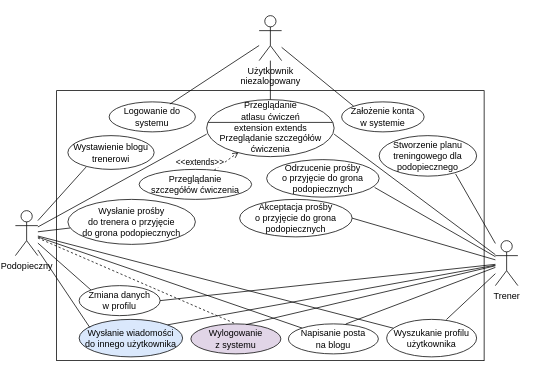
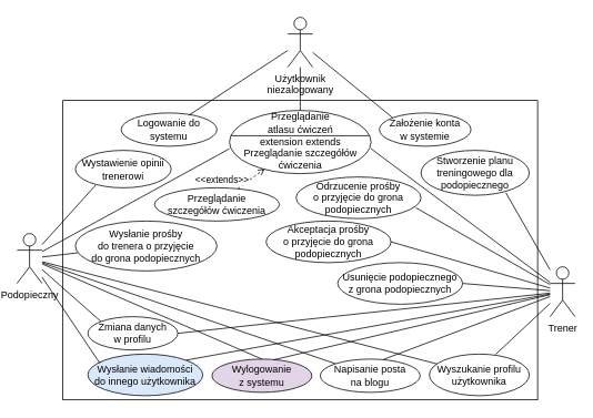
  <mxCell id="0" />
  <mxCell id="1" parent="0" />
  <mxCell id="2" value="" style="rounded=0;whiteSpace=wrap;html=1;" parent="1" vertex="1"><mxGeometry x="75" y="120" width="570" height="360" as="geometry" /></mxCell>
  <mxCell id="3" value="Założenie konta&lt;br&gt;w systemie" style="ellipse;whiteSpace=wrap;html=1;" parent="1" vertex="1"><mxGeometry x="455" y="135" width="110" height="40" as="geometry" /></mxCell>
  <mxCell id="4" value="Logowanie do systemu" style="ellipse;whiteSpace=wrap;html=1;" parent="1" vertex="1"><mxGeometry x="145" y="135" width="115" height="40" as="geometry" /></mxCell>
  <mxCell id="5" style="edgeStyle=none;rounded=0;orthogonalLoop=1;jettySize=auto;html=1;endArrow=open;endFill=0;dashed=1;startArrow=none;startFill=0;entryX=0.25;entryY=1;entryDx=0;entryDy=0;" parent="1" source="7" target="23" edge="1"><mxGeometry relative="1" as="geometry"><mxPoint x="390" y="200" as="targetPoint" /></mxGeometry></mxCell>
  <mxCell id="6" value="&amp;lt;&amp;lt;extends&amp;gt;&amp;gt;" style="edgeLabel;html=1;align=center;verticalAlign=middle;resizable=0;points=[];" parent="5" vertex="1" connectable="0"><mxGeometry x="-0.35" y="1" relative="1" as="geometry"><mxPoint x="-29" y="-2" as="offset" /></mxGeometry></mxCell>
  <mxCell id="7" value="Przeglądanie&lt;br&gt;szczegółów ćwiczenia" style="ellipse;whiteSpace=wrap;html=1;" parent="1" vertex="1"><mxGeometry x="185" y="225" width="150" height="40" as="geometry" /></mxCell>
  <mxCell id="8" value="Stworzenie planu treningowego dla podopiecznego" style="ellipse;whiteSpace=wrap;html=1;" parent="1" vertex="1"><mxGeometry x="505" y="180" width="130" height="54" as="geometry" /></mxCell>
  <mxCell id="9" value="Odrzucenie prośby&lt;br&gt;o przyjęcie do grona podopiecznych" style="ellipse;whiteSpace=wrap;html=1;" parent="1" vertex="1"><mxGeometry x="355" y="212" width="150" height="50" as="geometry" /></mxCell>
  <mxCell id="10" value="Akceptacja prośby&lt;br&gt;o przyjęcie do grona podopiecznych" style="ellipse;whiteSpace=wrap;html=1;" parent="1" vertex="1"><mxGeometry x="319" y="265" width="150" height="50" as="geometry" /></mxCell>
+ <mxCell id="11" value="Usunięcie podopiecznego&lt;br&gt;z grona podopiecznych" style="ellipse;whiteSpace=wrap;html=1;" parent="1" vertex="1"><mxGeometry x="405" y="315" width="150" height="50" as="geometry" /></mxCell>
  <mxCell id="12" value="Zmiana danych&lt;br&gt;w profilu" style="ellipse;whiteSpace=wrap;html=1;" parent="1" vertex="1"><mxGeometry x="105" y="380" width="108" height="40" as="geometry" /></mxCell>
  <mxCell id="13" value="Wysłanie wiadomości&lt;br&gt;do innego użytkownika" style="ellipse;whiteSpace=wrap;html=1;fillColor=#dae8fc;" parent="1" vertex="1"><mxGeometry x="105" y="425" width="138" height="50" as="geometry" /></mxCell>
  <mxCell id="14" value="Napisanie posta&lt;br&gt;na blogu" style="ellipse;whiteSpace=wrap;html=1;" parent="1" vertex="1"><mxGeometry x="384" y="431" width="120" height="40" as="geometry" /></mxCell>
  <mxCell id="15" value="Wylogowanie&lt;br&gt;z systemu" style="ellipse;whiteSpace=wrap;html=1;fillColor=#e1d5e7;" parent="1" vertex="1"><mxGeometry x="254" y="431" width="120" height="40" as="geometry" /></mxCell>
  <mxCell id="16" value="Wyszukanie profilu użytkownika" style="ellipse;whiteSpace=wrap;html=1;" parent="1" vertex="1"><mxGeometry x="515" y="425" width="120" height="50" as="geometry" /></mxCell>
- <mxCell id="17" value="Wystawienie blogu trenerowi" style="ellipse;whiteSpace=wrap;html=1;" parent="1" vertex="1"><mxGeometry x="90" y="180" width="115" height="45" as="geometry" /></mxCell>
+ <mxCell id="17" value="Wystawienie opinii trenerowi" style="ellipse;whiteSpace=wrap;html=1;" parent="1" vertex="1"><mxGeometry x="90" y="180" width="115" height="45" as="geometry" /></mxCell>
  <mxCell id="18" value="Wysłanie prośby &lt;br&gt;do trenera o przyjęcie&lt;br&gt;do grona podopiecznych" style="ellipse;whiteSpace=wrap;html=1;" parent="1" vertex="1"><mxGeometry x="90" y="265" width="170" height="60" as="geometry" /></mxCell>
  <mxCell id="19" value="" style="shape=ellipse;container=1;horizontal=1;horizontalStack=0;resizeParent=1;resizeParentMax=0;resizeLast=0;html=1;dashed=0;collapsible=0;" parent="1" vertex="1"><mxGeometry x="275" y="132" width="170" height="76" as="geometry" /></mxCell>
  <mxCell id="20" value="Przeglądanie&lt;br&gt;atlasu ćwiczeń" style="html=1;strokeColor=none;fillColor=none;align=center;verticalAlign=middle;rotatable=0;" parent="19" vertex="1"><mxGeometry y="6.33" width="170" height="17.67" as="geometry" /></mxCell>
  <mxCell id="21" value="" style="line;strokeWidth=1;fillColor=none;rotatable=0;labelPosition=right;points=[];portConstraint=eastwest;dashed=0;resizeWidth=1;" parent="19" vertex="1"><mxGeometry x="2" y="23" width="166" height="14.78" as="geometry" /></mxCell>
  <mxCell id="22" value="extension extends" style="text;html=1;align=center;verticalAlign=middle;rotatable=0;" parent="19" vertex="1"><mxGeometry y="32" width="170" height="12" as="geometry" /></mxCell>
  <mxCell id="23" value="&lt;div style=&quot;&quot;&gt;&lt;span style=&quot;background-color: initial;&quot;&gt;Przeglądanie &lt;/span&gt;&lt;span style=&quot;background-color: initial;&quot;&gt;szczegółów&lt;/span&gt;&lt;/div&gt;&lt;div style=&quot;&quot;&gt;&lt;span style=&quot;background-color: initial;&quot;&gt;ćwiczenia&lt;/span&gt;&lt;/div&gt;" style="text;html=1;align=center;verticalAlign=middle;rotatable=0;spacingLeft=0;" parent="19" vertex="1"><mxGeometry y="46" width="170" height="24" as="geometry" /></mxCell>
  <mxCell id="24" style="edgeStyle=none;rounded=0;orthogonalLoop=1;jettySize=auto;html=1;entryX=0;entryY=0;entryDx=0;entryDy=0;endArrow=none;endFill=0;" parent="1" source="32" target="23" edge="1"><mxGeometry relative="1" as="geometry" /></mxCell>
- <mxCell id="25" style="edgeStyle=none;rounded=0;orthogonalLoop=1;jettySize=auto;html=1;entryX=0.5;entryY=0;entryDx=0;entryDy=0;startArrow=none;startFill=0;endArrow=none;endFill=0;dashed=1;" parent="1" source="32" target="15" edge="1"><mxGeometry relative="1" as="geometry" /></mxCell>
+ <mxCell id="25" style="edgeStyle=none;rounded=0;orthogonalLoop=1;jettySize=auto;html=1;entryX=0.5;entryY=0;entryDx=0;entryDy=0;startArrow=none;startFill=0;endArrow=none;endFill=0;" parent="1" source="32" target="15" edge="1"><mxGeometry relative="1" as="geometry" /></mxCell>
  <mxCell id="26" style="edgeStyle=none;rounded=0;orthogonalLoop=1;jettySize=auto;html=1;startArrow=none;startFill=0;endArrow=none;endFill=0;" parent="1" source="32" target="14" edge="1"><mxGeometry relative="1" as="geometry" /></mxCell>
  <mxCell id="27" style="edgeStyle=none;rounded=0;orthogonalLoop=1;jettySize=auto;html=1;startArrow=none;startFill=0;endArrow=none;endFill=0;" parent="1" source="32" target="16" edge="1"><mxGeometry relative="1" as="geometry" /></mxCell>
  <mxCell id="28" style="edgeStyle=none;rounded=0;orthogonalLoop=1;jettySize=auto;html=1;entryX=0;entryY=0;entryDx=0;entryDy=0;startArrow=none;startFill=0;endArrow=none;endFill=0;" parent="1" source="32" target="12" edge="1"><mxGeometry relative="1" as="geometry" /></mxCell>
  <mxCell id="29" style="edgeStyle=none;rounded=0;orthogonalLoop=1;jettySize=auto;html=1;entryX=0.211;entryY=0.931;entryDx=0;entryDy=0;entryPerimeter=0;startArrow=none;startFill=0;endArrow=none;endFill=0;" parent="1" source="32" target="17" edge="1"><mxGeometry relative="1" as="geometry" /></mxCell>
  <mxCell id="30" style="edgeStyle=none;rounded=0;orthogonalLoop=1;jettySize=auto;html=1;entryX=0.018;entryY=0.636;entryDx=0;entryDy=0;entryPerimeter=0;startArrow=none;startFill=0;endArrow=none;endFill=0;" parent="1" source="32" target="18" edge="1"><mxGeometry relative="1" as="geometry" /></mxCell>
  <mxCell id="31" style="edgeStyle=none;rounded=0;orthogonalLoop=1;jettySize=auto;html=1;entryX=0.103;entryY=0.215;entryDx=0;entryDy=0;entryPerimeter=0;startArrow=none;startFill=0;endArrow=none;endFill=0;" parent="1" source="32" target="13" edge="1"><mxGeometry relative="1" as="geometry" /></mxCell>
  <mxCell id="32" value="Podopieczny" style="shape=umlActor;verticalLabelPosition=bottom;verticalAlign=top;html=1;" parent="1" vertex="1"><mxGeometry x="20" y="280" width="30" height="60" as="geometry" /></mxCell>
  <mxCell id="33" style="edgeStyle=none;rounded=0;orthogonalLoop=1;jettySize=auto;html=1;entryX=0;entryY=0;entryDx=0;entryDy=0;startArrow=none;startFill=0;endArrow=none;endFill=0;" parent="1" source="36" target="3" edge="1"><mxGeometry relative="1" as="geometry" /></mxCell>
  <mxCell id="34" style="edgeStyle=none;rounded=0;orthogonalLoop=1;jettySize=auto;html=1;entryX=0.5;entryY=0;entryDx=0;entryDy=0;startArrow=none;startFill=0;endArrow=none;endFill=0;" parent="1" source="36" target="19" edge="1"><mxGeometry relative="1" as="geometry" /></mxCell>
  <mxCell id="35" style="edgeStyle=none;rounded=0;orthogonalLoop=1;jettySize=auto;html=1;entryX=0.705;entryY=0.072;entryDx=0;entryDy=0;entryPerimeter=0;startArrow=none;startFill=0;endArrow=none;endFill=0;" parent="1" source="36" target="4" edge="1"><mxGeometry relative="1" as="geometry" /></mxCell>
  <mxCell id="36" value="Użytkownik&lt;br&gt;niezalogowany" style="shape=umlActor;verticalLabelPosition=bottom;verticalAlign=top;html=1;" parent="1" vertex="1"><mxGeometry x="345" y="20" width="30" height="60" as="geometry" /></mxCell>
  <mxCell id="37" style="edgeStyle=none;rounded=0;orthogonalLoop=1;jettySize=auto;html=1;entryX=0.784;entryY=0.945;entryDx=0;entryDy=0;entryPerimeter=0;startArrow=none;startFill=0;endArrow=none;endFill=0;" parent="1" source="47" target="8" edge="1"><mxGeometry relative="1" as="geometry" /></mxCell>
  <mxCell id="38" style="edgeStyle=none;rounded=0;orthogonalLoop=1;jettySize=auto;html=1;startArrow=none;startFill=0;endArrow=none;endFill=0;entryX=1;entryY=0;entryDx=0;entryDy=0;" parent="1" source="47" target="23" edge="1"><mxGeometry relative="1" as="geometry"><mxPoint x="545" y="220" as="targetPoint" /></mxGeometry></mxCell>
  <mxCell id="39" style="edgeStyle=none;rounded=0;orthogonalLoop=1;jettySize=auto;html=1;entryX=0.96;entryY=0.742;entryDx=0;entryDy=0;entryPerimeter=0;startArrow=none;startFill=0;endArrow=none;endFill=0;" parent="1" source="47" target="9" edge="1"><mxGeometry relative="1" as="geometry" /></mxCell>
  <mxCell id="40" style="edgeStyle=none;rounded=0;orthogonalLoop=1;jettySize=auto;html=1;entryX=1;entryY=0.5;entryDx=0;entryDy=0;startArrow=none;startFill=0;endArrow=none;endFill=0;" parent="1" source="47" target="10" edge="1"><mxGeometry relative="1" as="geometry" /></mxCell>
+ <mxCell id="41" style="edgeStyle=none;rounded=0;orthogonalLoop=1;jettySize=auto;html=1;entryX=1;entryY=0.5;entryDx=0;entryDy=0;startArrow=none;startFill=0;endArrow=none;endFill=0;" parent="1" source="47" target="11" edge="1"><mxGeometry relative="1" as="geometry" /></mxCell>
  <mxCell id="42" style="edgeStyle=none;rounded=0;orthogonalLoop=1;jettySize=auto;html=1;entryX=1;entryY=0.5;entryDx=0;entryDy=0;startArrow=none;startFill=0;endArrow=none;endFill=0;" parent="1" source="47" target="12" edge="1"><mxGeometry relative="1" as="geometry" /></mxCell>
  <mxCell id="43" style="edgeStyle=none;rounded=0;orthogonalLoop=1;jettySize=auto;html=1;entryX=0.615;entryY=0.024;entryDx=0;entryDy=0;entryPerimeter=0;startArrow=none;startFill=0;endArrow=none;endFill=0;" parent="1" source="47" target="15" edge="1"><mxGeometry relative="1" as="geometry" /></mxCell>
  <mxCell id="44" style="edgeStyle=none;rounded=0;orthogonalLoop=1;jettySize=auto;html=1;entryX=0.637;entryY=0.005;entryDx=0;entryDy=0;entryPerimeter=0;startArrow=none;startFill=0;endArrow=none;endFill=0;" parent="1" source="47" target="14" edge="1"><mxGeometry relative="1" as="geometry" /></mxCell>
  <mxCell id="45" style="edgeStyle=none;rounded=0;orthogonalLoop=1;jettySize=auto;html=1;entryX=0.664;entryY=0.005;entryDx=0;entryDy=0;entryPerimeter=0;startArrow=none;startFill=0;endArrow=none;endFill=0;" parent="1" source="47" target="16" edge="1"><mxGeometry relative="1" as="geometry" /></mxCell>
  <mxCell id="46" style="edgeStyle=none;rounded=0;orthogonalLoop=1;jettySize=auto;html=1;entryX=1;entryY=0;entryDx=0;entryDy=0;startArrow=none;startFill=0;endArrow=none;endFill=0;" parent="1" source="47" target="13" edge="1"><mxGeometry relative="1" as="geometry" /></mxCell>
  <mxCell id="47" value="Trener" style="shape=umlActor;verticalLabelPosition=bottom;verticalAlign=top;html=1;" parent="1" vertex="1"><mxGeometry x="660" y="320" width="30" height="60" as="geometry" /></mxCell>
